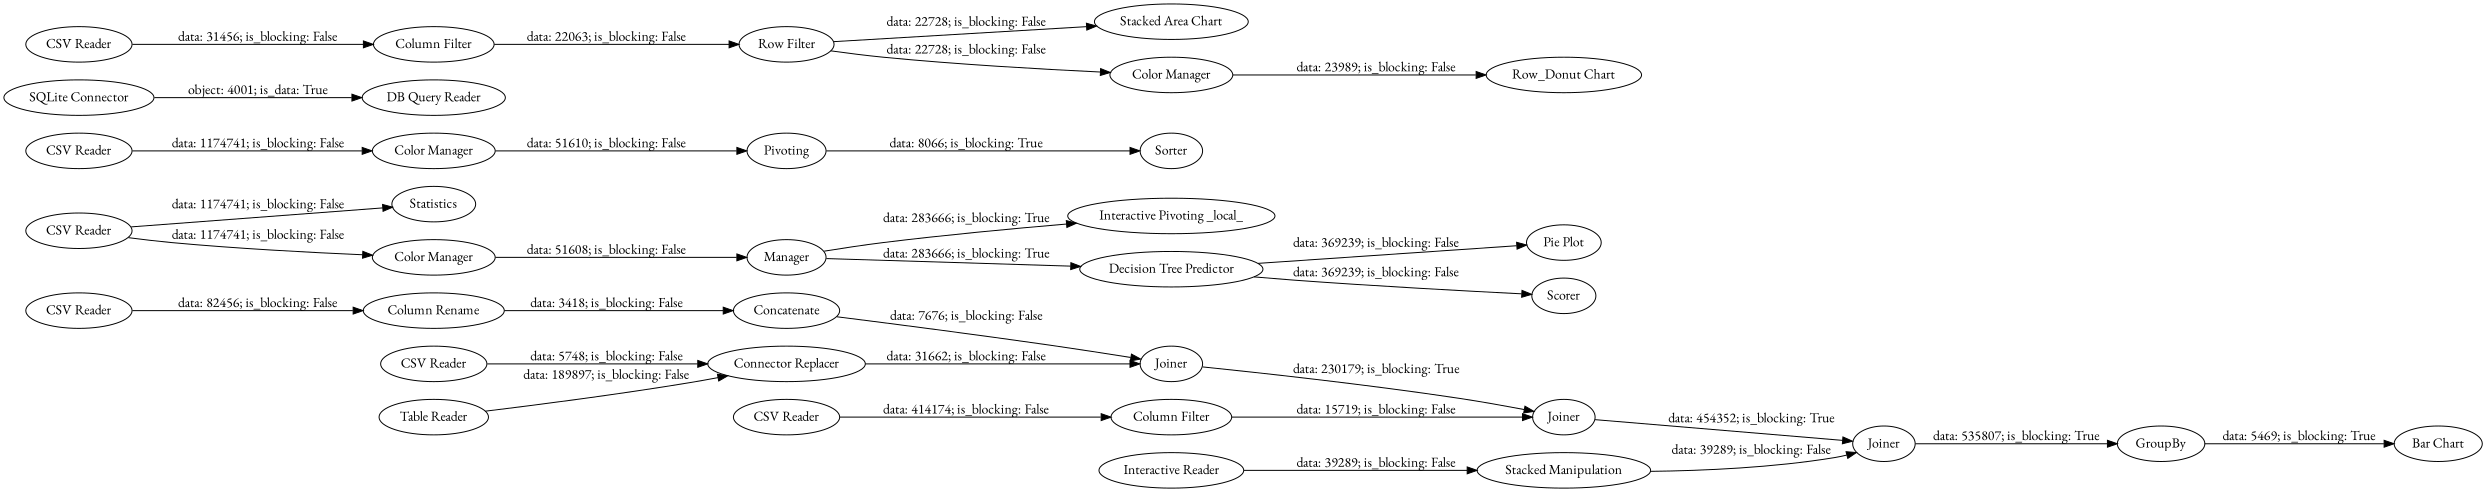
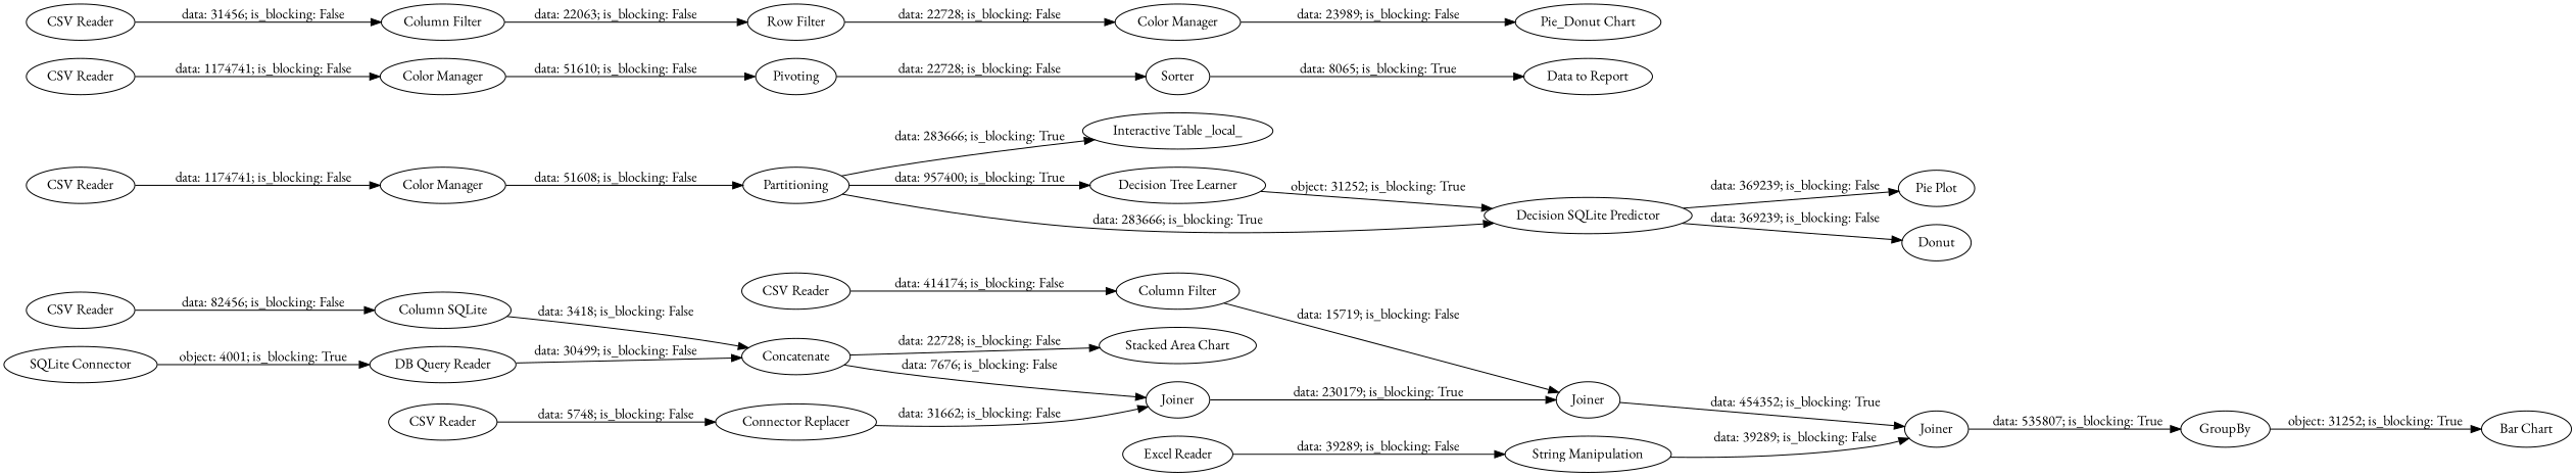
  digraph {
    fontname="EB Garamond"
    rankdir=LR
    node [fontname="EB Garamond"]
    edge [fontname="EB Garamond"]
    n1 [label="Bar Chart"]
-   n2 [label=Statistics]
-   n3 [label=Manager]
-   n4 [label="Interactive Pivoting _local_"]
-   n6 [label="Decision Tree Predictor"]
+   n3 [label=Partitioning]
+   n4 [label="Interactive Table _local_"]
+   n5 [label="Decision Tree Learner"]
+   n6 [label="Decision SQLite Predictor"]
    n7 [label="Pie Plot"]
-   n8 [label=Scorer]
+   n8 [label=Donut]
    n9 [label=Pivoting]
    n10 [label=Sorter]
+   n11 [label="Data to Report"]
    n12 [label="SQLite Connector"]
    n13 [label="DB Query Reader"]
    n14 [label=Concatenate]
    n15 [label="CSV Reader"]
    n16 [label="Color Manager"]
    n17 [label="Connector Replacer"]
    n18 [label=Joiner]
    n19 [label=Joiner]
    n20 [label="CSV Reader"]
    n21 [label="CSV Reader"]
-   n22 [label="Column Rename"]
+   n22 [label="Column SQLite"]
    n23 [label="Stacked Area Chart"]
    n24 [label="Column Filter"]
    n25 [label=Joiner]
-   n26 [label="Stacked Manipulation"]
+   n26 [label="String Manipulation"]
    n27 [label=GroupBy]
    n28 [label="Column Filter"]
    n29 [label="Row Filter"]
    n30 [label="Color Manager"]
    n31 [label="Color Manager"]
    n32 [label="CSV Reader"]
-   n33 [label="Interactive Reader"]
-   n34 [label="Table Reader"]
-   n35 [label="Row_Donut Chart"]
+   n33 [label="Excel Reader"]
+   n35 [label="Pie_Donut Chart"]
    n36 [label="CSV Reader"]
    n37 [label="CSV Reader"]
    n3 -> n4 [label="data: 283666; is_blocking: True"]
+   n3 -> n5 [label="data: 957400; is_blocking: True"]
    n3 -> n6 [label="data: 283666; is_blocking: True"]
+   n5 -> n6 [label="object: 31252; is_blocking: True"]
    n6 -> n7 [label="data: 369239; is_blocking: False"]
    n6 -> n8 [label="data: 369239; is_blocking: False"]
-   n9 -> n10 [label="data: 8066; is_blocking: True"]
-   n12 -> n13 [label="object: 4001; is_data: True"]
+   n9 -> n10 [label="data: 22728; is_blocking: False"]
+   n10 -> n11 [label="data: 8065; is_blocking: True"]
+   n12 -> n13 [label="object: 4001; is_blocking: True"]
+   n13 -> n14 [label="data: 30499; is_blocking: False"]
    n14 -> n18 [label="data: 7676; is_blocking: False"]
    n15 -> n16 [label="data: 1174741; is_blocking: False"]
    n16 -> n9 [label="data: 51610; is_blocking: False"]
    n17 -> n18 [label="data: 31662; is_blocking: False"]
    n18 -> n19 [label="data: 230179; is_blocking: True"]
    n19 -> n25 [label="data: 454352; is_blocking: True"]
    n20 -> n17 [label="data: 5748; is_blocking: False"]
    n21 -> n22 [label="data: 82456; is_blocking: False"]
    n22 -> n14 [label="data: 3418; is_blocking: False"]
    n24 -> n19 [label="data: 15719; is_blocking: False"]
    n25 -> n27 [label="data: 535807; is_blocking: True"]
    n26 -> n25 [label="data: 39289; is_blocking: False"]
-   n27 -> n1 [label="data: 5469; is_blocking: True"]
+   n27 -> n1 [label="object: 31252; is_blocking: True"]
    n28 -> n29 [label="data: 22063; is_blocking: False"]
-   n29 -> n23 [label="data: 22728; is_blocking: False"]
+   n14 -> n23 [label="data: 22728; is_blocking: False"]
    n29 -> n30 [label="data: 22728; is_blocking: False"]
    n30 -> n35 [label="data: 23989; is_blocking: False"]
    n31 -> n3 [label="data: 51608; is_blocking: False"]
    n32 -> n28 [label="data: 31456; is_blocking: False"]
    n33 -> n26 [label="data: 39289; is_blocking: False"]
-   n34 -> n17 [label="data: 189897; is_blocking: False"]
    n36 -> n24 [label="data: 414174; is_blocking: False"]
-   n37 -> n2 [label="data: 1174741; is_blocking: False"]
    n37 -> n31 [label="data: 1174741; is_blocking: False"]
  }
